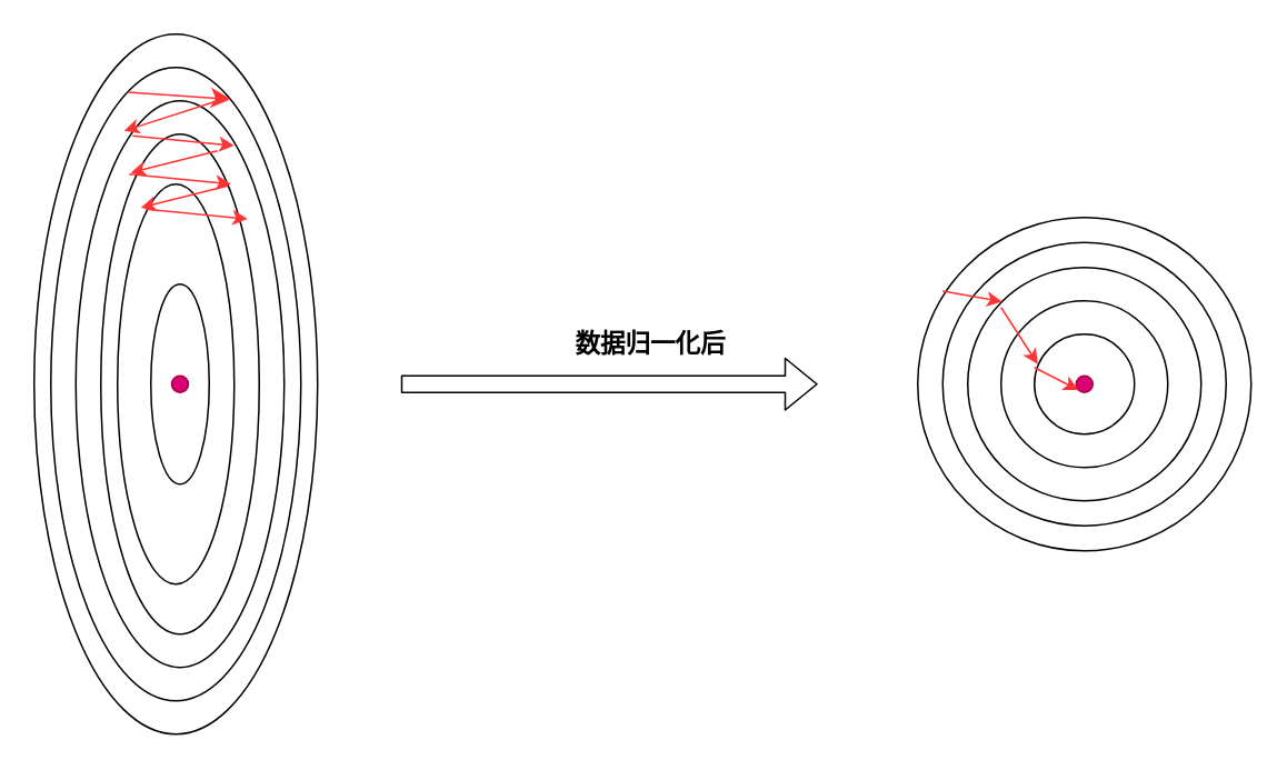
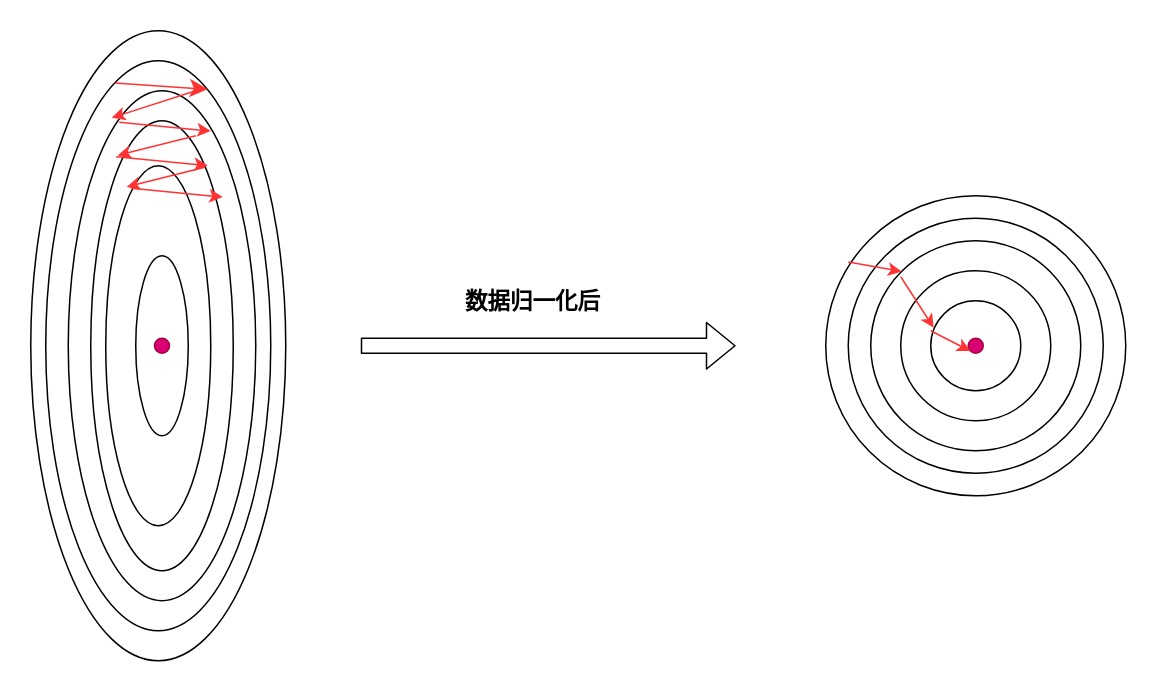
  <mxCell id="0" />
  <mxCell id="1" parent="0" />
  <mxCell id="2" value="" style="ellipse;whiteSpace=wrap;html=1;" vertex="1" parent="1"><mxGeometry x="20" y="20" width="170" height="420" as="geometry" /></mxCell>
  <mxCell id="3" value="" style="ellipse;whiteSpace=wrap;html=1;" vertex="1" parent="1"><mxGeometry x="30" y="40" width="150" height="380" as="geometry" /></mxCell>
  <mxCell id="4" value="" style="ellipse;whiteSpace=wrap;html=1;" vertex="1" parent="1"><mxGeometry x="45" y="60" width="125" height="340" as="geometry" /></mxCell>
  <mxCell id="5" value="" style="ellipse;whiteSpace=wrap;html=1;" vertex="1" parent="1"><mxGeometry x="60" y="80" width="95" height="300" as="geometry" /></mxCell>
  <mxCell id="6" value="" style="ellipse;whiteSpace=wrap;html=1;" vertex="1" parent="1"><mxGeometry x="70" y="110" width="70" height="240" as="geometry" /></mxCell>
  <mxCell id="7" value="" style="ellipse;whiteSpace=wrap;html=1;" vertex="1" parent="1"><mxGeometry x="90" y="170" width="35" height="120" as="geometry" /></mxCell>
  <mxCell id="8" value="" style="ellipse;whiteSpace=wrap;html=1;aspect=fixed;fillColor=#d80073;strokeColor=#A50040;fontColor=#ffffff;" vertex="1" parent="1"><mxGeometry x="102.5" y="225" width="10" height="10" as="geometry" /></mxCell>
  <mxCell id="9" value="" style="endArrow=classic;html=1;exitX=0.307;exitY=0.039;exitDx=0;exitDy=0;exitPerimeter=0;entryX=0.72;entryY=0.05;entryDx=0;entryDy=0;entryPerimeter=0;strokeColor=#FF3333;endSize=9;" edge="1" parent="1" source="3" target="3"><mxGeometry width="50" height="50" relative="1" as="geometry"><mxPoint x="360" y="370" as="sourcePoint" /><mxPoint x="410" y="320" as="targetPoint" /></mxGeometry></mxCell>
  <mxCell id="10" value="" style="endArrow=classic;html=1;strokeColor=#FF3333;entryX=0.232;entryY=0.053;entryDx=0;entryDy=0;entryPerimeter=0;" edge="1" parent="1" target="4"><mxGeometry width="50" height="50" relative="1" as="geometry"><mxPoint x="130" y="60" as="sourcePoint" /><mxPoint x="148" y="69" as="targetPoint" /></mxGeometry></mxCell>
  <mxCell id="11" value="" style="endArrow=classic;html=1;strokeColor=#FF3333;exitX=0.272;exitY=0.062;exitDx=0;exitDy=0;exitPerimeter=0;entryX=0.76;entryY=0.079;entryDx=0;entryDy=0;entryPerimeter=0;" edge="1" parent="1" source="4" target="4"><mxGeometry width="50" height="50" relative="1" as="geometry"><mxPoint x="140" y="70" as="sourcePoint" /><mxPoint x="84" y="88.02" as="targetPoint" /></mxGeometry></mxCell>
  <mxCell id="12" value="" style="endArrow=classic;html=1;strokeColor=#FF3333;exitX=0.272;exitY=0.062;exitDx=0;exitDy=0;exitPerimeter=0;entryX=0.76;entryY=0.079;entryDx=0;entryDy=0;entryPerimeter=0;" edge="1" parent="1"><mxGeometry width="50" height="50" relative="1" as="geometry"><mxPoint x="77" y="104.08" as="sourcePoint" /><mxPoint x="138" y="109.86" as="targetPoint" /></mxGeometry></mxCell>
  <mxCell id="13" value="" style="endArrow=classic;html=1;strokeColor=#FF3333;entryX=0.189;entryY=0.077;entryDx=0;entryDy=0;entryPerimeter=0;" edge="1" parent="1" target="5"><mxGeometry width="50" height="50" relative="1" as="geometry"><mxPoint x="130" y="90" as="sourcePoint" /><mxPoint x="80" y="108" as="targetPoint" /></mxGeometry></mxCell>
  <mxCell id="14" value="" style="endArrow=classic;html=1;strokeColor=#FF3333;entryX=0.189;entryY=0.077;entryDx=0;entryDy=0;entryPerimeter=0;" edge="1" parent="1"><mxGeometry width="50" height="50" relative="1" as="geometry"><mxPoint x="136" y="111" as="sourcePoint" /><mxPoint x="83.955" y="124.1" as="targetPoint" /></mxGeometry></mxCell>
  <mxCell id="15" value="" style="endArrow=classic;html=1;strokeColor=#FF3333;exitX=0.272;exitY=0.062;exitDx=0;exitDy=0;exitPerimeter=0;entryX=0.76;entryY=0.079;entryDx=0;entryDy=0;entryPerimeter=0;" edge="1" parent="1"><mxGeometry width="50" height="50" relative="1" as="geometry"><mxPoint x="87" y="125.08" as="sourcePoint" /><mxPoint x="148" y="130.86" as="targetPoint" /></mxGeometry></mxCell>
  <mxCell id="16" value="" style="ellipse;whiteSpace=wrap;html=1;aspect=fixed;" vertex="1" parent="1"><mxGeometry x="550" y="130" width="200" height="200" as="geometry" /></mxCell>
  <mxCell id="17" value="" style="ellipse;whiteSpace=wrap;html=1;aspect=fixed;" vertex="1" parent="1"><mxGeometry x="565" y="145" width="170" height="170" as="geometry" /></mxCell>
  <mxCell id="18" value="" style="ellipse;whiteSpace=wrap;html=1;aspect=fixed;" vertex="1" parent="1"><mxGeometry x="580" y="160" width="140" height="140" as="geometry" /></mxCell>
  <mxCell id="19" value="" style="ellipse;whiteSpace=wrap;html=1;aspect=fixed;" vertex="1" parent="1"><mxGeometry x="600" y="180" width="100" height="100" as="geometry" /></mxCell>
  <mxCell id="20" value="" style="ellipse;whiteSpace=wrap;html=1;aspect=fixed;" vertex="1" parent="1"><mxGeometry x="620" y="200" width="60" height="60" as="geometry" /></mxCell>
  <mxCell id="21" value="" style="ellipse;whiteSpace=wrap;html=1;aspect=fixed;fillColor=#d80073;strokeColor=#A50040;fontColor=#ffffff;" vertex="1" parent="1"><mxGeometry x="645" y="225" width="10" height="10" as="geometry" /></mxCell>
  <mxCell id="22" value="" style="endArrow=classic;html=1;strokeColor=#FF3333;exitX=0.272;exitY=0.062;exitDx=0;exitDy=0;exitPerimeter=0;entryX=0;entryY=0;entryDx=0;entryDy=0;" edge="1" parent="1" target="18"><mxGeometry width="50" height="50" relative="1" as="geometry"><mxPoint x="565" y="174.22" as="sourcePoint" /><mxPoint x="626" y="180" as="targetPoint" /></mxGeometry></mxCell>
  <mxCell id="23" value="" style="endArrow=classic;html=1;strokeColor=#FF3333;entryX=0.033;entryY=0.3;entryDx=0;entryDy=0;entryPerimeter=0;" edge="1" parent="1" target="20"><mxGeometry width="50" height="50" relative="1" as="geometry"><mxPoint x="600" y="184" as="sourcePoint" /><mxPoint x="610.503" y="190.503" as="targetPoint" /></mxGeometry></mxCell>
  <mxCell id="24" value="" style="endArrow=classic;html=1;strokeColor=#FF3333;entryX=0;entryY=1;entryDx=0;entryDy=0;" edge="1" parent="1" target="21"><mxGeometry width="50" height="50" relative="1" as="geometry"><mxPoint x="620" y="220" as="sourcePoint" /><mxPoint x="631.98" y="228" as="targetPoint" /></mxGeometry></mxCell>
  <mxCell id="25" value="" style="shape=flexArrow;endArrow=classic;html=1;strokeColor=#000000;" edge="1" parent="1"><mxGeometry width="50" height="50" relative="1" as="geometry"><mxPoint x="240" y="230" as="sourcePoint" /><mxPoint x="490" y="230" as="targetPoint" /></mxGeometry></mxCell>
- <mxCell id="26" value="数据归一化后" style="text;html=1;strokeColor=none;fillColor=none;align=center;verticalAlign=middle;whiteSpace=wrap;rounded=0;strokeWidth=2;fontStyle=1;fontSize=15;" vertex="1" parent="1"><mxGeometry x="335" y="185" width="110" height="40" as="geometry" /></mxCell>
+ <mxCell id="26" value="数据归一化后" style="text;html=1;strokeColor=none;fillColor=none;align=center;verticalAlign=middle;whiteSpace=wrap;rounded=0;strokeWidth=2;fontStyle=1;fontSize=15;" vertex="1" parent="1"><mxGeometry x="300" y="180" width="110" height="40" as="geometry" /></mxCell>
